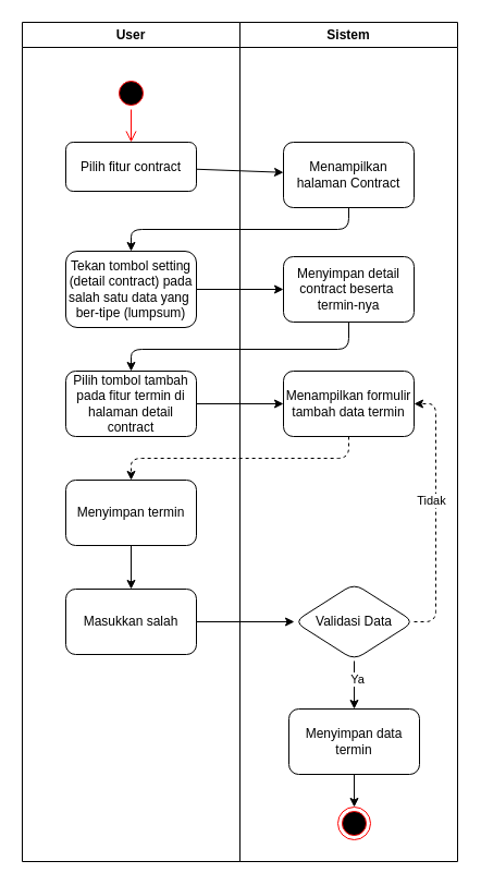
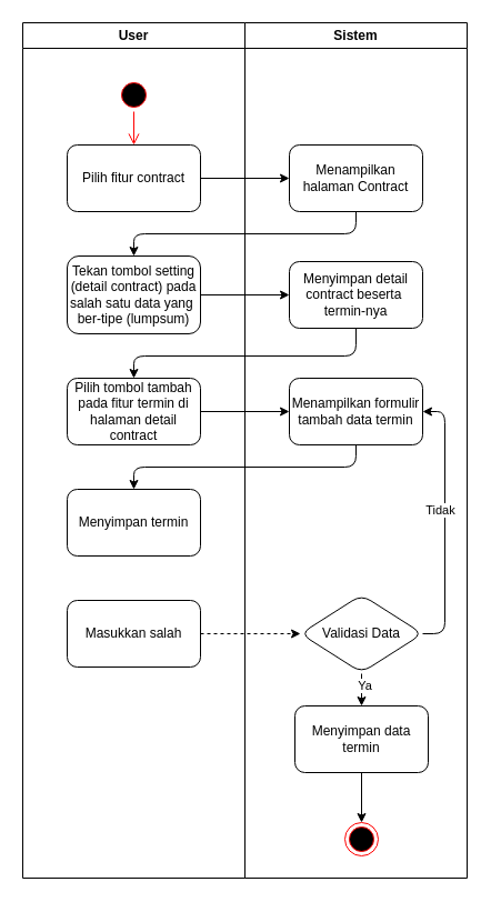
  <mxCell id="0" />
  <mxCell id="1" parent="0" />
  <mxCell id="2" value="User" style="swimlane;whiteSpace=wrap;html=1;" parent="1" vertex="1"><mxGeometry x="20" y="20" width="200" height="770" as="geometry" /></mxCell>
  <mxCell id="3" value="" style="ellipse;html=1;shape=startState;fillColor=#000000;strokeColor=#ff0000;" parent="2" vertex="1"><mxGeometry x="85" y="50" width="30" height="30" as="geometry" /></mxCell>
- <mxCell id="4" value="Pilih fitur contract" style="rounded=1;whiteSpace=wrap;html=1;" parent="2" vertex="1"><mxGeometry x="40" y="110" width="120" height="45" as="geometry" /></mxCell>
+ <mxCell id="4" value="Pilih fitur contract" style="rounded=1;whiteSpace=wrap;html=1;" parent="2" vertex="1"><mxGeometry x="40" y="110" width="120" height="60" as="geometry" /></mxCell>
  <mxCell id="5" value="" style="edgeStyle=orthogonalEdgeStyle;html=1;verticalAlign=bottom;endArrow=open;endSize=8;strokeColor=#ff0000;entryX=0.5;entryY=0;entryDx=0;entryDy=0;" parent="2" source="3" target="4" edge="1"><mxGeometry relative="1" as="geometry"><mxPoint x="100" y="110" as="targetPoint" /></mxGeometry></mxCell>
  <mxCell id="6" value="Tekan tombol setting (detail contract) pada salah satu data yang&amp;nbsp;&lt;div&gt;ber-tipe (lumpsum)&lt;/div&gt;" style="rounded=1;whiteSpace=wrap;html=1;" parent="2" vertex="1"><mxGeometry x="40" y="210" width="120" height="70" as="geometry" /></mxCell>
  <mxCell id="7" value="Masukkan salah" style="rounded=1;whiteSpace=wrap;html=1;" parent="2" vertex="1"><mxGeometry x="40" y="520" width="120" height="60" as="geometry" /></mxCell>
  <mxCell id="8" value="Sistem" style="swimlane;whiteSpace=wrap;html=1;" parent="1" vertex="1"><mxGeometry x="220" y="20" width="200" height="770" as="geometry" /></mxCell>
  <mxCell id="9" value="Menampilkan halaman Contract" style="rounded=1;whiteSpace=wrap;html=1;" parent="8" vertex="1"><mxGeometry x="40" y="110" width="120" height="60" as="geometry" /></mxCell>
  <mxCell id="10" value="Menyimpan detail contract beserta&amp;nbsp;&lt;div&gt;termin-nya&lt;/div&gt;" style="rounded=1;whiteSpace=wrap;html=1;" parent="8" vertex="1"><mxGeometry x="40" y="215" width="120" height="60" as="geometry" /></mxCell>
  <mxCell id="11" value="" style="ellipse;html=1;shape=endState;fillColor=#000000;strokeColor=#ff0000;" parent="8" vertex="1"><mxGeometry x="90" y="720" width="30" height="30" as="geometry" /></mxCell>
- <mxCell id="12" value="Menyimpan data termin" style="rounded=1;whiteSpace=wrap;html=1;" parent="8" vertex="1"><mxGeometry x="45" y="630" width="120" height="60" as="geometry" /></mxCell>
+ <mxCell id="12" value="Menyimpan data termin" style="rounded=1;whiteSpace=wrap;html=1;" parent="8" vertex="1"><mxGeometry x="45" y="615" width="120" height="60" as="geometry" /></mxCell>
  <mxCell id="13" value="" style="edgeStyle=none;html=1;" parent="8" source="12" target="11" edge="1"><mxGeometry relative="1" as="geometry" /></mxCell>
  <mxCell id="14" value="" style="edgeStyle=none;html=1;" parent="1" source="4" target="9" edge="1"><mxGeometry relative="1" as="geometry" /></mxCell>
  <mxCell id="15" value="" style="edgeStyle=none;html=1;entryX=0.5;entryY=0;entryDx=0;entryDy=0;exitX=0.5;exitY=1;exitDx=0;exitDy=0;" parent="1" source="9" target="6" edge="1"><mxGeometry relative="1" as="geometry"><Array as="points"><mxPoint x="320" y="210" /><mxPoint x="120" y="210" /></Array></mxGeometry></mxCell>
  <mxCell id="16" value="" style="edgeStyle=none;html=1;" parent="1" source="6" target="10" edge="1"><mxGeometry relative="1" as="geometry" /></mxCell>
  <mxCell id="17" value="Pilih tombol tambah pada fitur termin di halaman detail contract" style="rounded=1;whiteSpace=wrap;html=1;" parent="1" vertex="1"><mxGeometry x="60" y="340" width="120" height="60" as="geometry" /></mxCell>
- <mxCell id="18" value="" style="edgeStyle=none;html=1;" parent="1" source="19" target="7" edge="1"><mxGeometry relative="1" as="geometry" /></mxCell>
  <mxCell id="19" value="Menyimpan termin" style="rounded=1;whiteSpace=wrap;html=1;" parent="1" vertex="1"><mxGeometry x="60" y="440" width="120" height="60" as="geometry" /></mxCell>
  <mxCell id="20" value="Menampilkan formulir tambah data termin" style="rounded=1;whiteSpace=wrap;html=1;" parent="1" vertex="1"><mxGeometry x="260" y="340" width="120" height="60" as="geometry" /></mxCell>
- <mxCell id="21" style="edgeStyle=none;html=1;entryX=1;entryY=0.5;entryDx=0;entryDy=0;exitX=1;exitY=0.5;exitDx=0;exitDy=0;dashed=1;" parent="1" source="25" target="20" edge="1"><mxGeometry relative="1" as="geometry"><Array as="points"><mxPoint x="400" y="570" /><mxPoint x="400" y="370" /></Array></mxGeometry></mxCell>
+ <mxCell id="21" style="edgeStyle=none;html=1;entryX=1;entryY=0.5;entryDx=0;entryDy=0;exitX=1;exitY=0.5;exitDx=0;exitDy=0;" parent="1" source="25" target="20" edge="1"><mxGeometry relative="1" as="geometry"><Array as="points"><mxPoint x="400" y="570" /><mxPoint x="400" y="370" /></Array></mxGeometry></mxCell>
  <mxCell id="22" value="Tidak" style="edgeLabel;html=1;align=center;verticalAlign=middle;resizable=0;points=[];" parent="21" vertex="1" connectable="0"><mxGeometry x="0.099" y="5" relative="1" as="geometry"><mxPoint as="offset" /></mxGeometry></mxCell>
  <mxCell id="23" value="" style="edgeStyle=none;html=1;" parent="1" target="12" edge="1"><mxGeometry relative="1" as="geometry"><mxPoint x="325" y="606" as="sourcePoint" /></mxGeometry></mxCell>
  <mxCell id="24" value="Ya" style="edgeLabel;html=1;align=center;verticalAlign=middle;resizable=0;points=[];" vertex="1" connectable="0" parent="23"><mxGeometry x="-0.291" y="2" relative="1" as="geometry"><mxPoint as="offset" /></mxGeometry></mxCell>
  <mxCell id="25" value="Validasi Data" style="rhombus;whiteSpace=wrap;html=1;rounded=1;" parent="1" vertex="1"><mxGeometry x="270" y="535" width="110" height="70" as="geometry" /></mxCell>
  <mxCell id="26" value="" style="edgeStyle=none;html=1;" parent="1" source="17" target="20" edge="1"><mxGeometry relative="1" as="geometry" /></mxCell>
- <mxCell id="27" value="" style="edgeStyle=none;html=1;entryX=0.5;entryY=0;entryDx=0;entryDy=0;exitX=0.5;exitY=1;exitDx=0;exitDy=0;dashed=1;" parent="1" source="20" target="19" edge="1"><mxGeometry relative="1" as="geometry"><Array as="points"><mxPoint x="320" y="420" /><mxPoint x="120" y="420" /></Array></mxGeometry></mxCell>
+ <mxCell id="27" value="" style="edgeStyle=none;html=1;entryX=0.5;entryY=0;entryDx=0;entryDy=0;exitX=0.5;exitY=1;exitDx=0;exitDy=0;" parent="1" source="20" target="19" edge="1"><mxGeometry relative="1" as="geometry"><Array as="points"><mxPoint x="320" y="420" /><mxPoint x="120" y="420" /></Array></mxGeometry></mxCell>
  <mxCell id="28" style="edgeStyle=none;html=1;exitX=0.5;exitY=1;exitDx=0;exitDy=0;entryX=0.5;entryY=0;entryDx=0;entryDy=0;" parent="1" source="10" target="17" edge="1"><mxGeometry relative="1" as="geometry"><Array as="points"><mxPoint x="320" y="320" /><mxPoint x="120" y="320" /></Array></mxGeometry></mxCell>
- <mxCell id="29" value="" style="edgeStyle=none;html=1;" parent="1" source="7" target="25" edge="1"><mxGeometry relative="1" as="geometry" /></mxCell>
+ <mxCell id="29" value="" style="edgeStyle=none;html=1;dashed=1;" parent="1" source="7" target="25" edge="1"><mxGeometry relative="1" as="geometry" /></mxCell>
